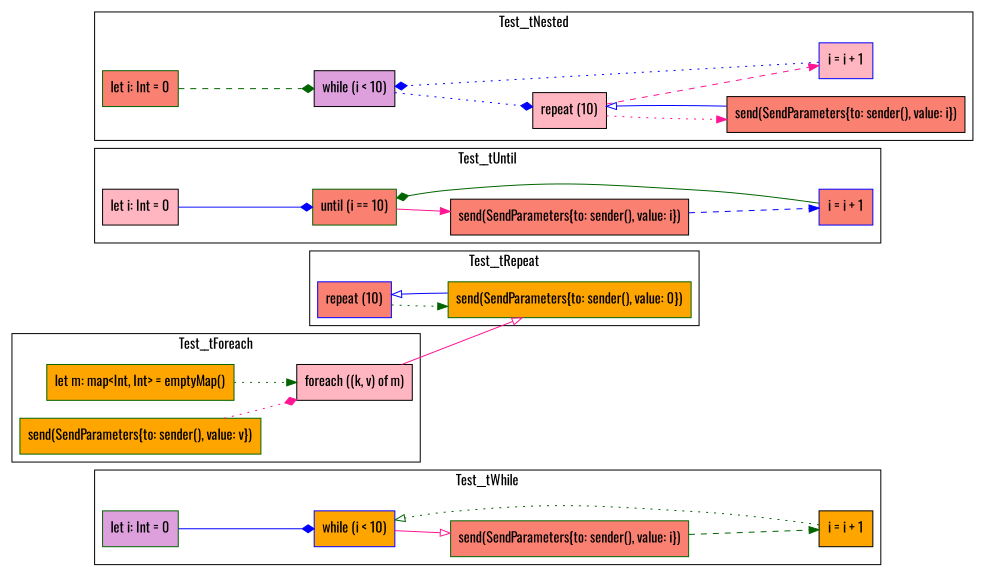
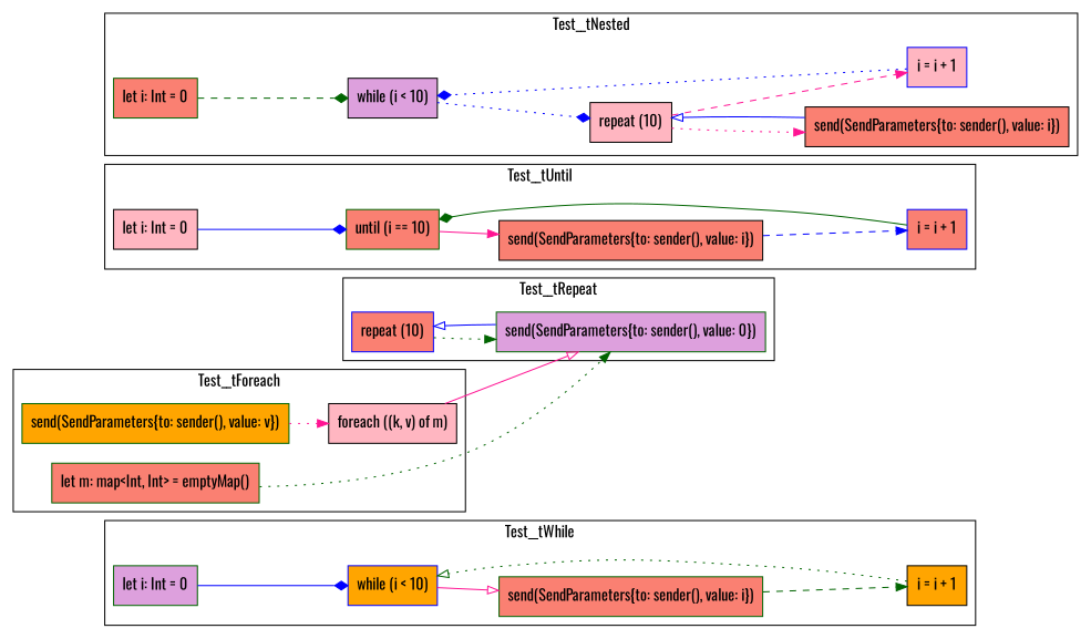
  digraph {
    fontname=Oswald
    rankdir=LR
    node [color=darkgreen fillcolor=salmon fontname=Oswald shape=box style=filled]
    edge [arrowhead=normal color=blue fontname=Oswald style=solid]
    n1 [fillcolor=plum label="let i: Int = 0"]
    n2 [color=blue fillcolor=orange label="while (i < 10)"]
    n3 [label="send(SendParameters{to: sender(), value: i})"]
    n4 [color=black fillcolor=orange label="i = i + 1"]
    n5 [color=blue label="repeat (10)"]
-   n6 [fillcolor=orange label="send(SendParameters{to: sender(), value: 0})"]
+   n6 [fillcolor=plum label="send(SendParameters{to: sender(), value: 0})"]
    n7 [color=black fillcolor=lightpink label="let i: Int = 0"]
    n8 [label="until (i == 10)"]
    n9 [color=black label="send(SendParameters{to: sender(), value: i})"]
    n10 [color=blue label="i = i + 1"]
-   n11 [fillcolor=orange label="let m: map<Int, Int> = emptyMap()"]
+   n11 [label="let m: map<Int, Int> = emptyMap()"]
    n12 [color=black fillcolor=lightpink label="foreach ((k, v) of m)"]
    n13 [fillcolor=orange label="send(SendParameters{to: sender(), value: v})"]
    n14 [label="let i: Int = 0"]
    n15 [color=black fillcolor=plum label="while (i < 10)"]
    n16 [color=black fillcolor=lightpink label="repeat (10)"]
    n17 [color=black label="send(SendParameters{to: sender(), value: i})"]
    n18 [color=blue fillcolor=lightpink label="i = i + 1"]
    subgraph cluster_1 {
      label=Test__tWhile
      n1
      n2
      n3
      n4
    }
    subgraph cluster_2 {
      label=Test__tRepeat
      n5
      n6
    }
    subgraph cluster_3 {
      label=Test__tUntil
      n7
      n8
      n9
      n10
    }
    subgraph cluster_4 {
      label=Test__tForeach
      n11
      n12
      n13
    }
    subgraph cluster_5 {
      label=Test__tNested
      n14
      n15
      n16
      n17
      n18
    }
    n1 -> n2 [arrowhead=diamond]
    n2 -> n3 [arrowhead=onormal color=deeppink]
    n3 -> n4 [color=darkgreen style=dashed]
    n4 -> n2 [arrowhead=onormal color=darkgreen style=dotted]
    n5 -> n6 [color=darkgreen style=dotted]
    n6 -> n5 [arrowhead=onormal]
    n7 -> n8 [arrowhead=diamond]
    n8 -> n9 [color=deeppink]
    n9 -> n10 [style=dashed]
    n10 -> n8 [arrowhead=diamond color=darkgreen]
-   n11 -> n12 [color=darkgreen style=dotted]
+   n11 -> n6 [color=darkgreen style=dotted]
    n12 -> n6 [arrowhead=onormal color=deeppink]
-   n13 -> n12 [arrowhead=diamond color=deeppink style=dotted]
+   n13 -> n12 [color=deeppink style=dotted]
    n14 -> n15 [arrowhead=diamond color=darkgreen style=dashed]
    n15 -> n16 [arrowhead=diamond style=dotted]
    n16 -> n17 [color=deeppink style=dotted]
    n16 -> n18 [color=deeppink style=dashed]
    n17 -> n16 [arrowhead=onormal]
    n18 -> n15 [arrowhead=diamond style=dotted]
  }
